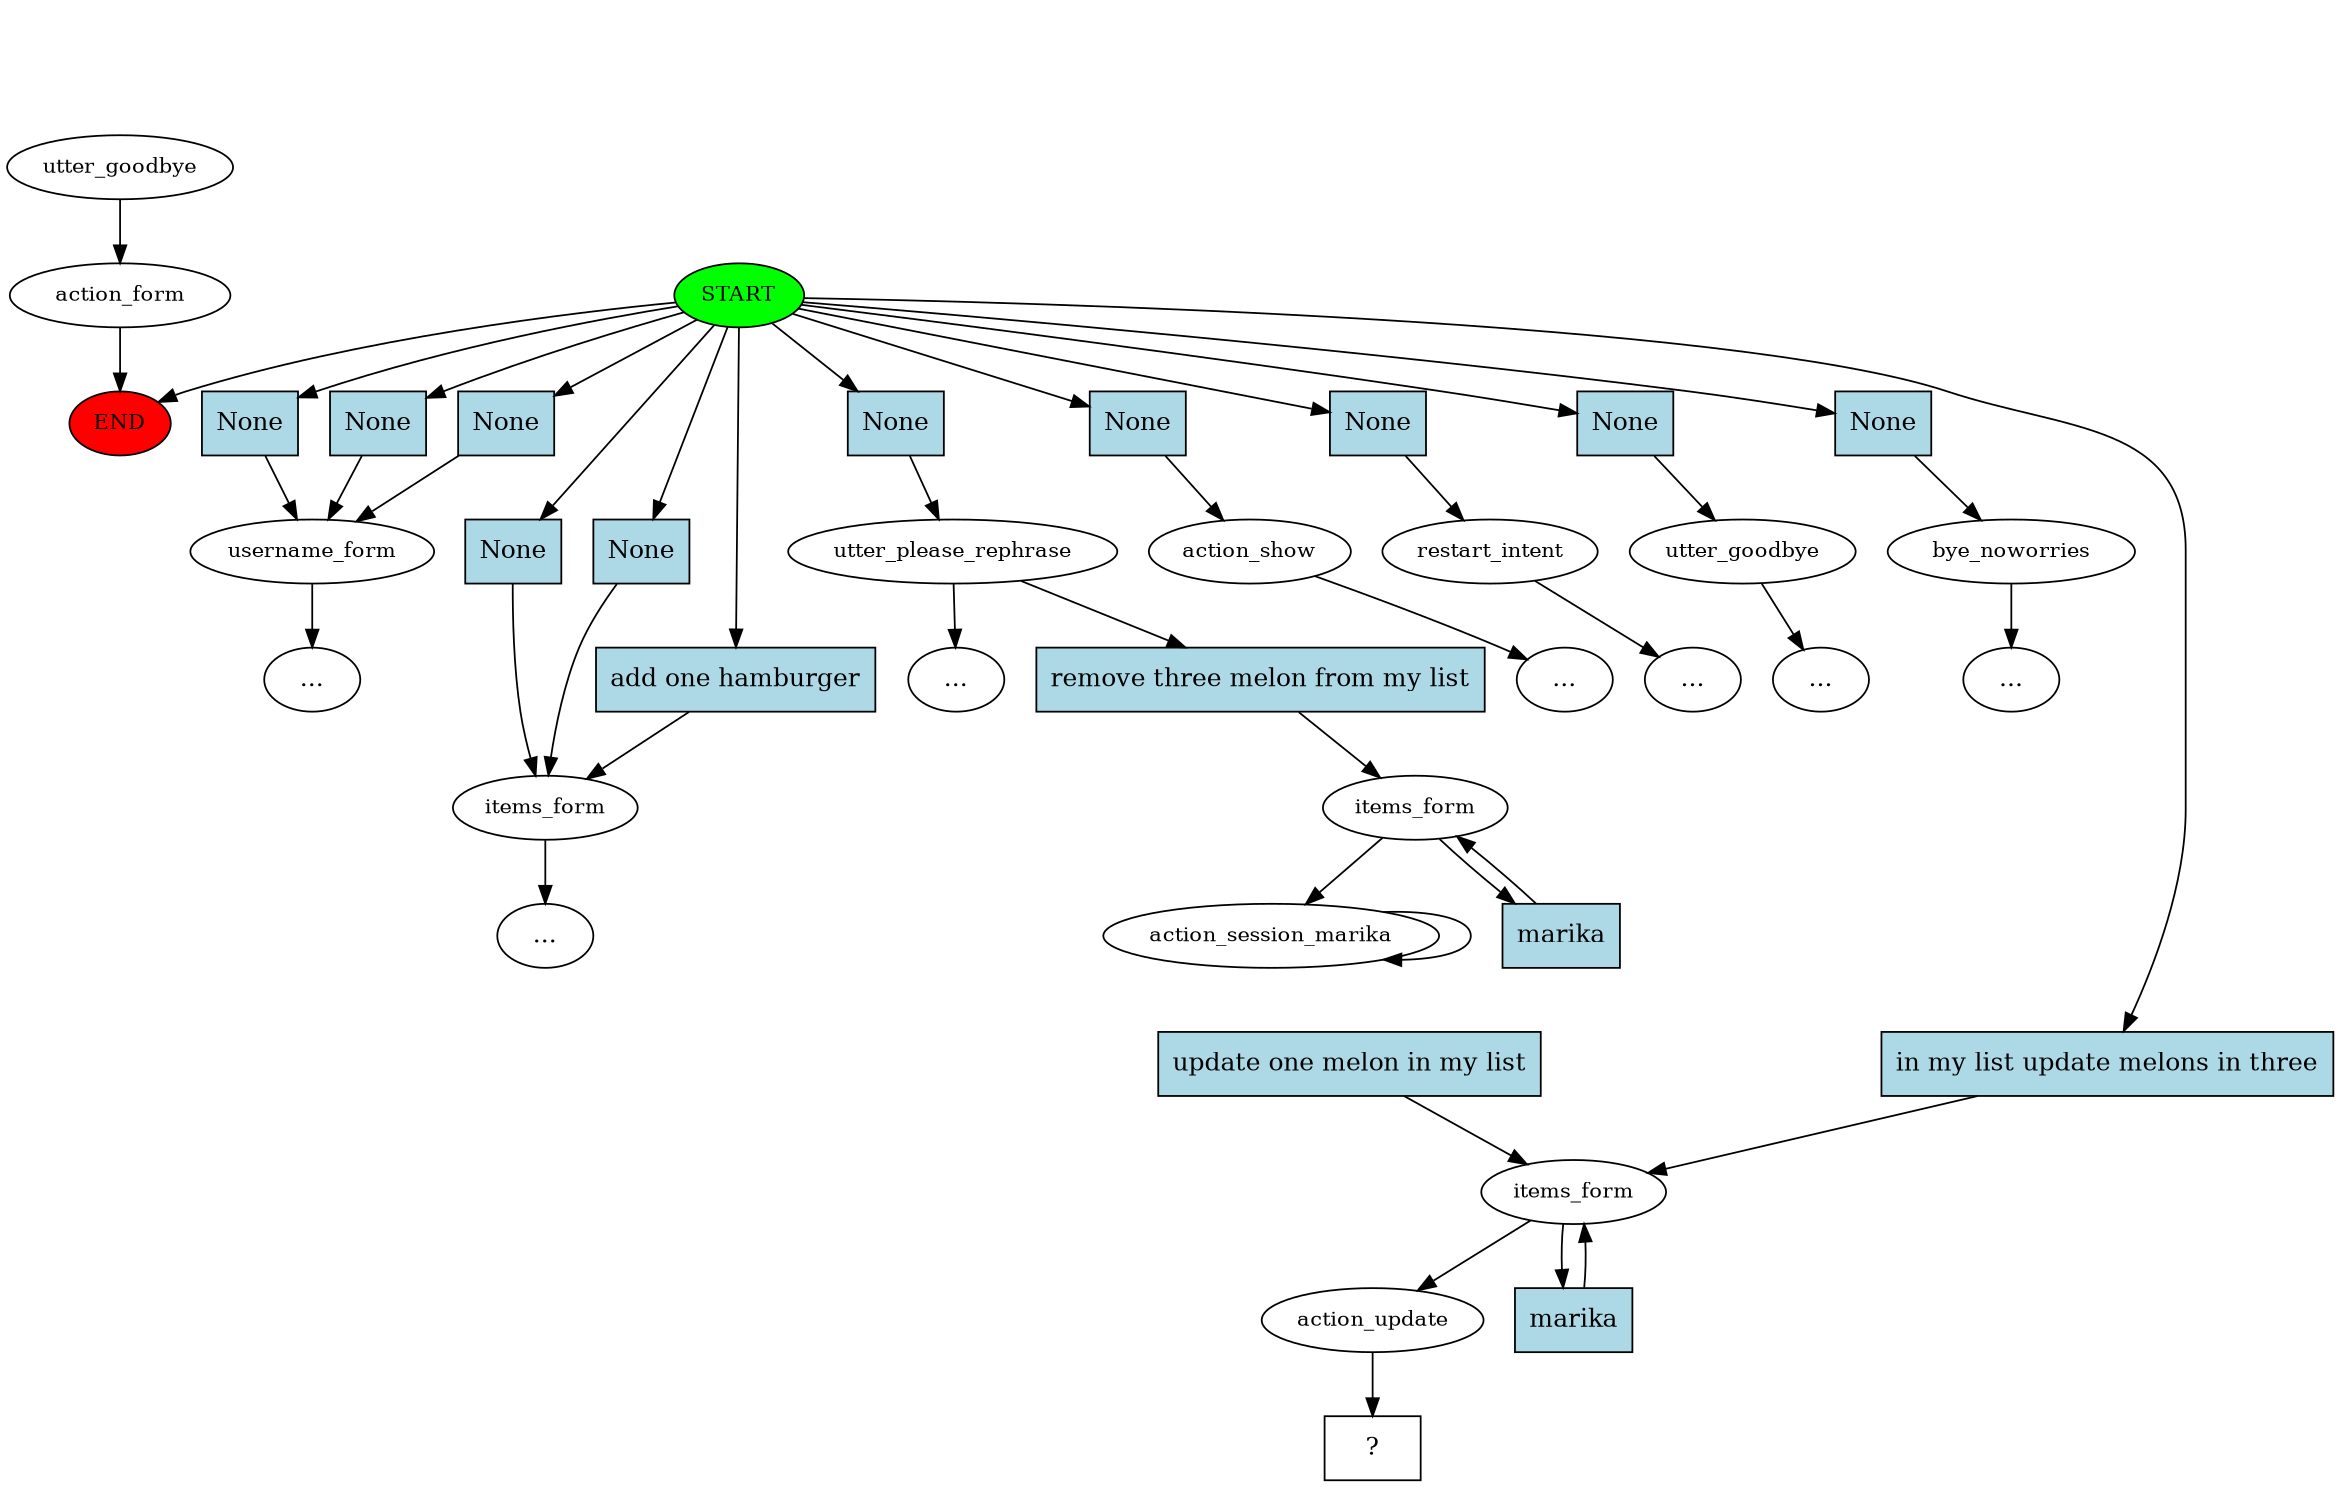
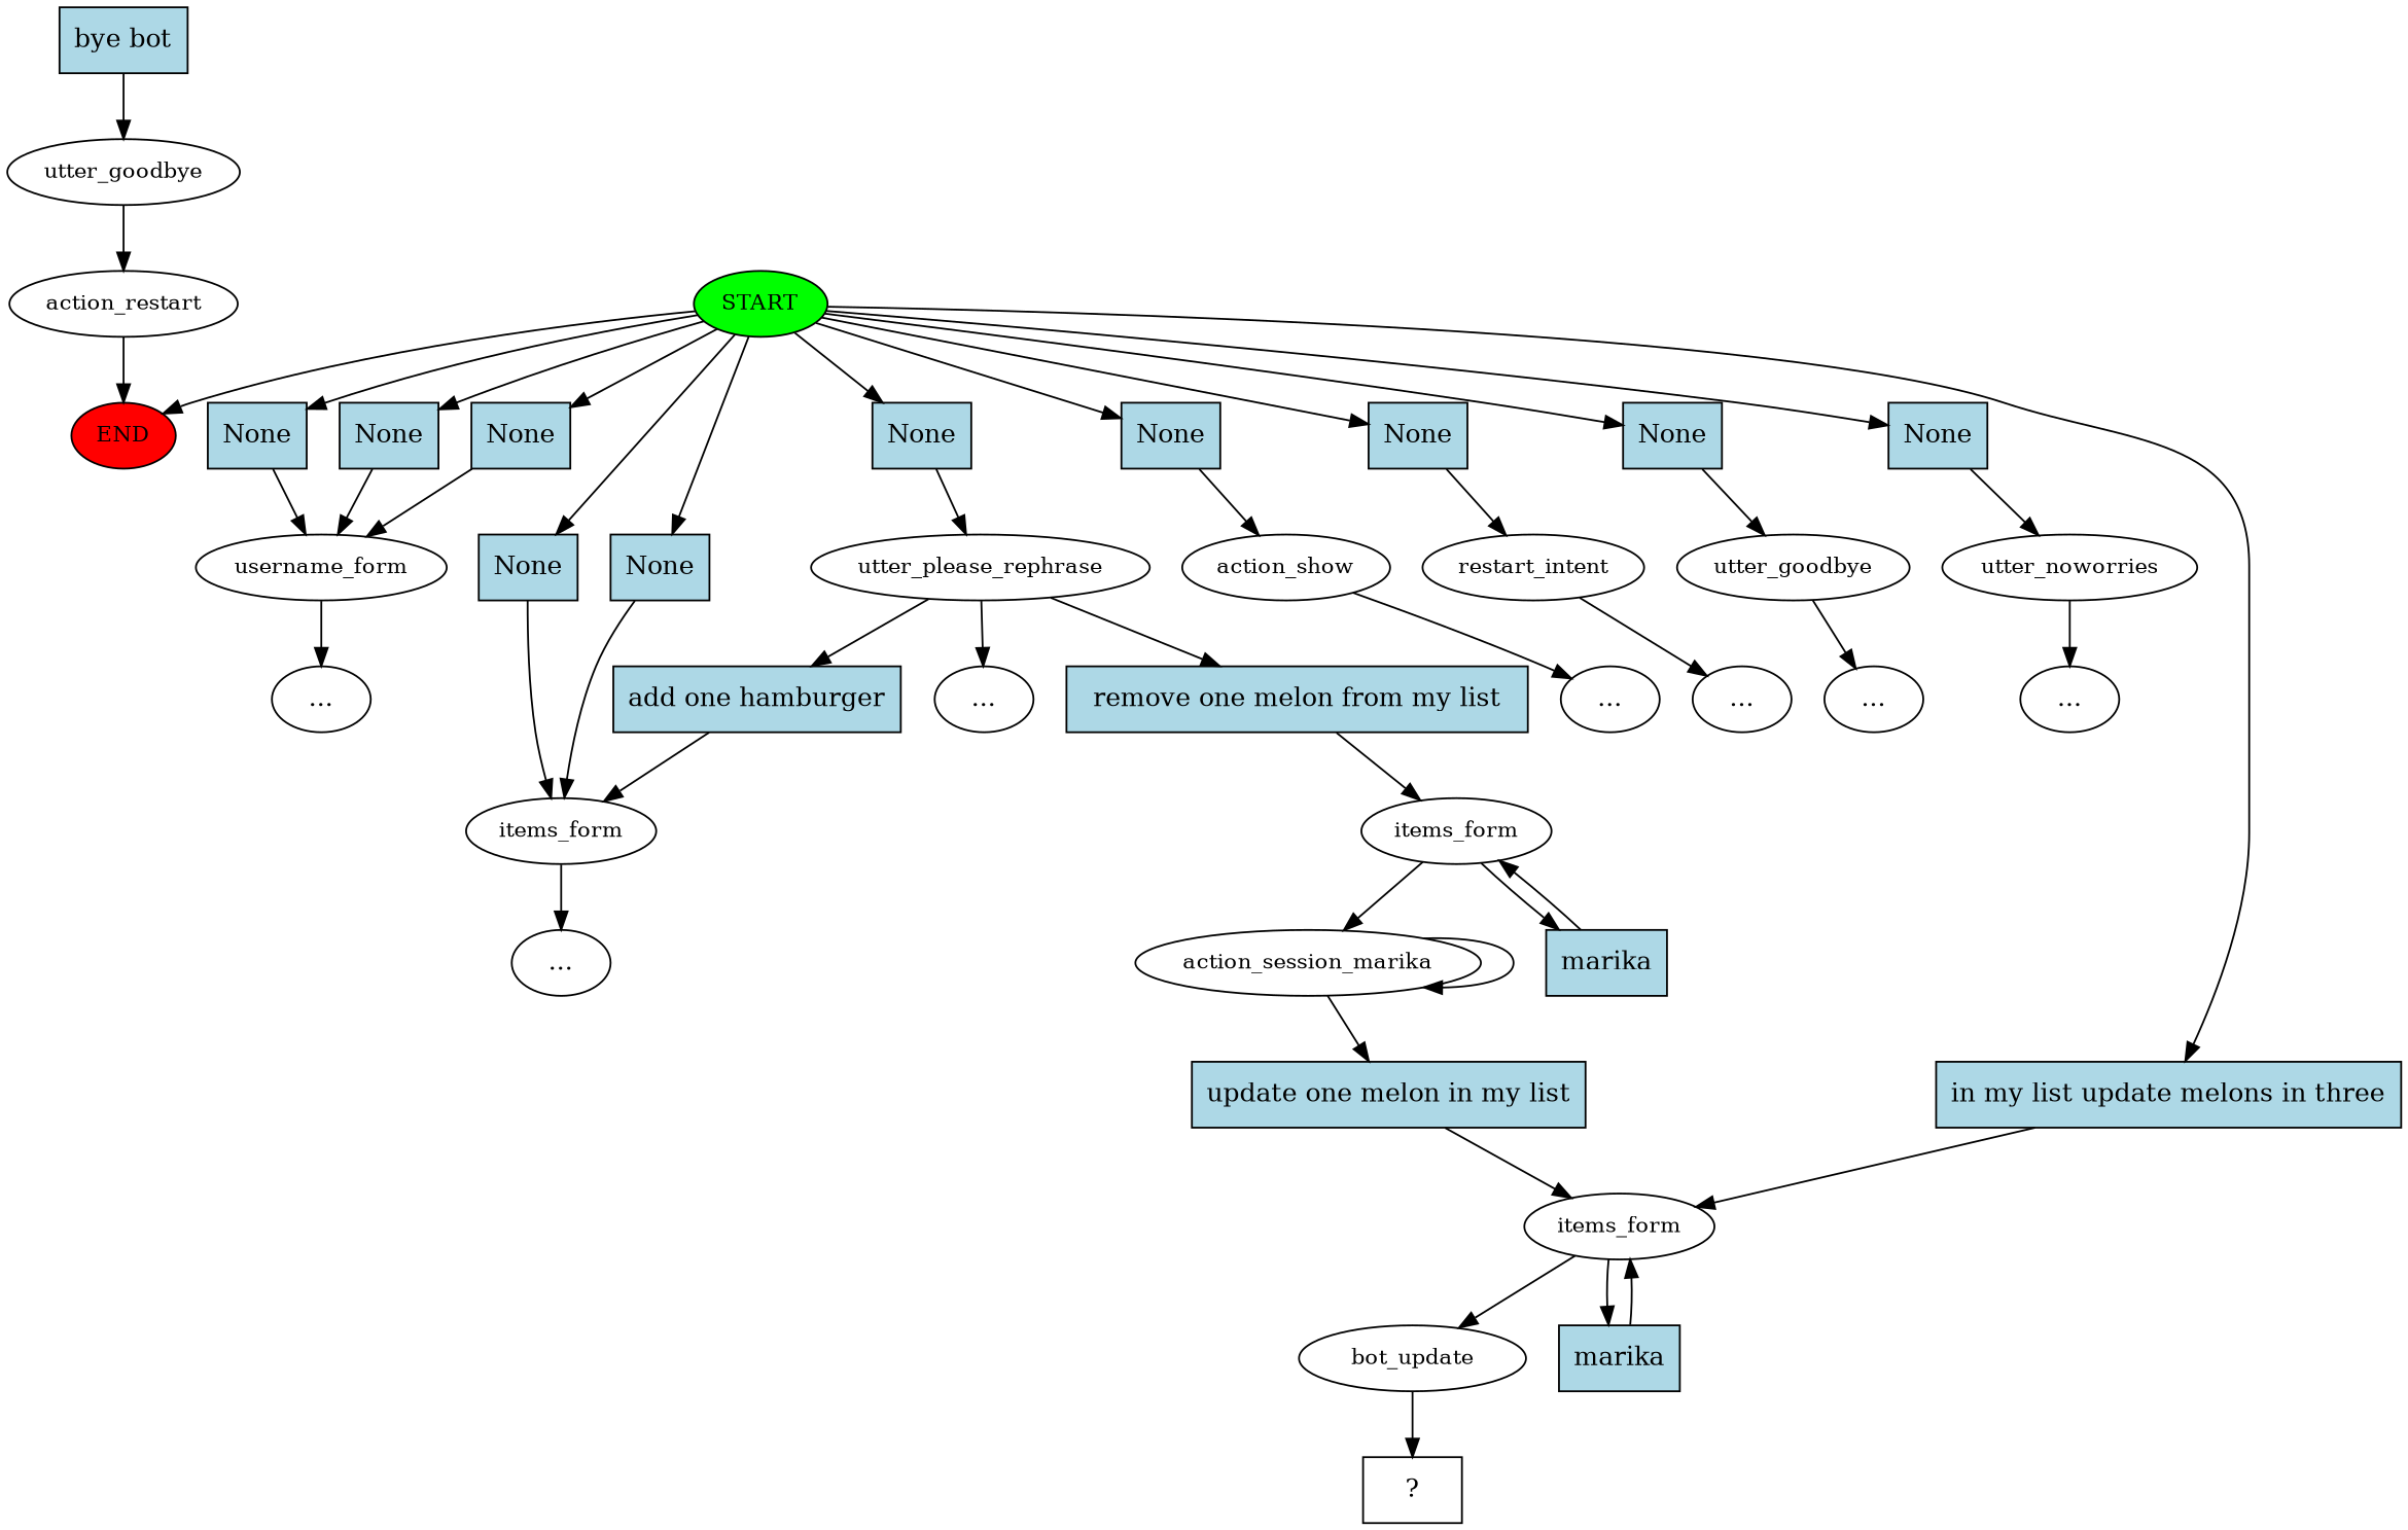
  digraph {
    n1 [fillcolor=green fontsize=12 label=START style=filled]
    n2 [fillcolor=red fontsize=12 label=END style=filled]
    n3 [fillcolor=lightblue label=None shape=rect style=filled]
    n4 [fillcolor=lightblue label=None shape=rect style=filled]
    n5 [fillcolor=lightblue label=None shape=rect style=filled]
    n6 [fillcolor=lightblue label=None shape=rect style=filled]
    n7 [fillcolor=lightblue label="add one hamburger" shape=rect style=filled]
    n8 [fillcolor=lightblue label=None shape=rect style=filled]
    n9 [fillcolor=lightblue label=None shape=rect style=filled]
    n10 [fillcolor=lightblue label=None shape=rect style=filled]
    n11 [fillcolor=lightblue label=None shape=rect style=filled]
    n12 [fillcolor=lightblue label=None shape=rect style=filled]
    n13 [fillcolor=lightblue label=None shape=rect style=filled]
    n14 [fillcolor=lightblue label="in my list update melons in three" shape=rect style=filled]
    n15 [fontsize=12 label=username_form]
    n16 [fontsize=12 label=items_form]
    n17 [fontsize=12 label=utter_please_rephrase]
    n18 [fontsize=12 label=action_show]
    n19 [fontsize=12 label=restart_intent]
    n20 [fontsize=12 label=utter_goodbye]
-   n21 [fontsize=12 label=bye_noworries]
+   n21 [fontsize=12 label=utter_noworries]
    n22 [fontsize=12 label=items_form]
-   n23 [fillcolor=lightblue label="remove three melon from my list" shape=rect style=filled]
+   n23 [fillcolor=lightblue label="remove one melon from my list" shape=rect style=filled]
    n24 [fontsize=12 label=items_form]
    n25 [label="..."]
    n26 [label="..."]
    n27 [label="..."]
    n28 [label="..."]
    n29 [label="..."]
    n30 [label="..."]
    n31 [label="..."]
-   n32 [fontsize=12 label=action_update]
+   n32 [fontsize=12 label=bot_update]
    n33 [fillcolor=lightblue label=marika shape=rect style=filled]
    n34 [label="  ?  " shape=rect]
+   n35 [fillcolor=lightblue label="bye bot" shape=rect style=filled]
    n36 [fontsize=12 label=utter_goodbye]
-   n37 [fontsize=12 label=action_form]
+   n37 [fontsize=12 label=action_restart]
    n38 [fontsize=12 label=action_session_marika]
    n39 [fillcolor=lightblue label=marika shape=rect style=filled]
    n40 [fillcolor=lightblue label="update one melon in my list" shape=rect style=filled]
    n1 -> n2
    n1 -> n3
    n1 -> n4
    n1 -> n5
    n1 -> n6
-   n1 -> n7
+   n17 -> n7
    n1 -> n8
    n1 -> n9
    n1 -> n10
    n1 -> n11
    n1 -> n12
    n1 -> n13
    n1 -> n14
    n3 -> n15
    n4 -> n15
    n5 -> n15
    n6 -> n16
    n7 -> n16
    n8 -> n16
    n9 -> n17
    n10 -> n18
    n11 -> n19
    n12 -> n20
    n13 -> n21
    n14 -> n22
    n15 -> n25
    n16 -> n26
    n17 -> n23
    n17 -> n27
    n18 -> n28
    n19 -> n29
    n20 -> n30
    n21 -> n31
    n22 -> n32
    n22 -> n33
    n23 -> n24
    n24 -> n38
    n24 -> n39
    n32 -> n34
    n33 -> n22
+   n35 -> n36
    n36 -> n37
    n37 -> n2
    n38 -> n38
+   n38 -> n40
    n39 -> n24
    n40 -> n22
  }
